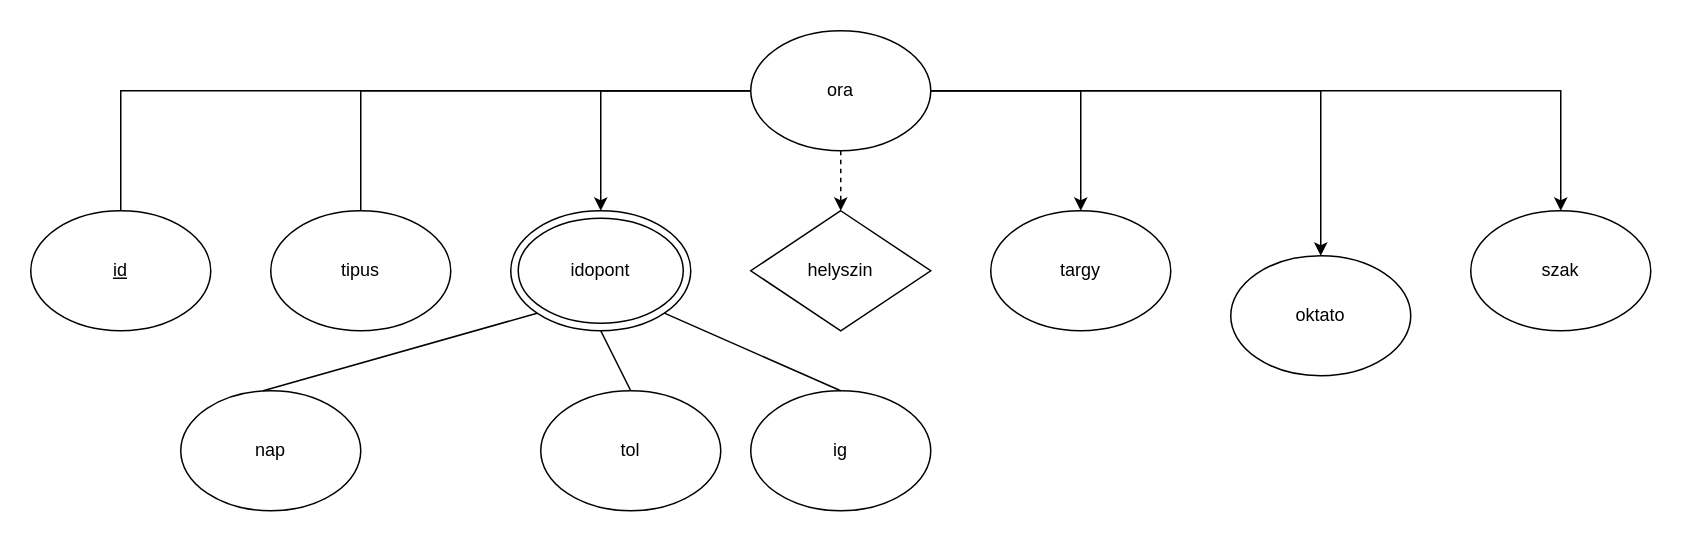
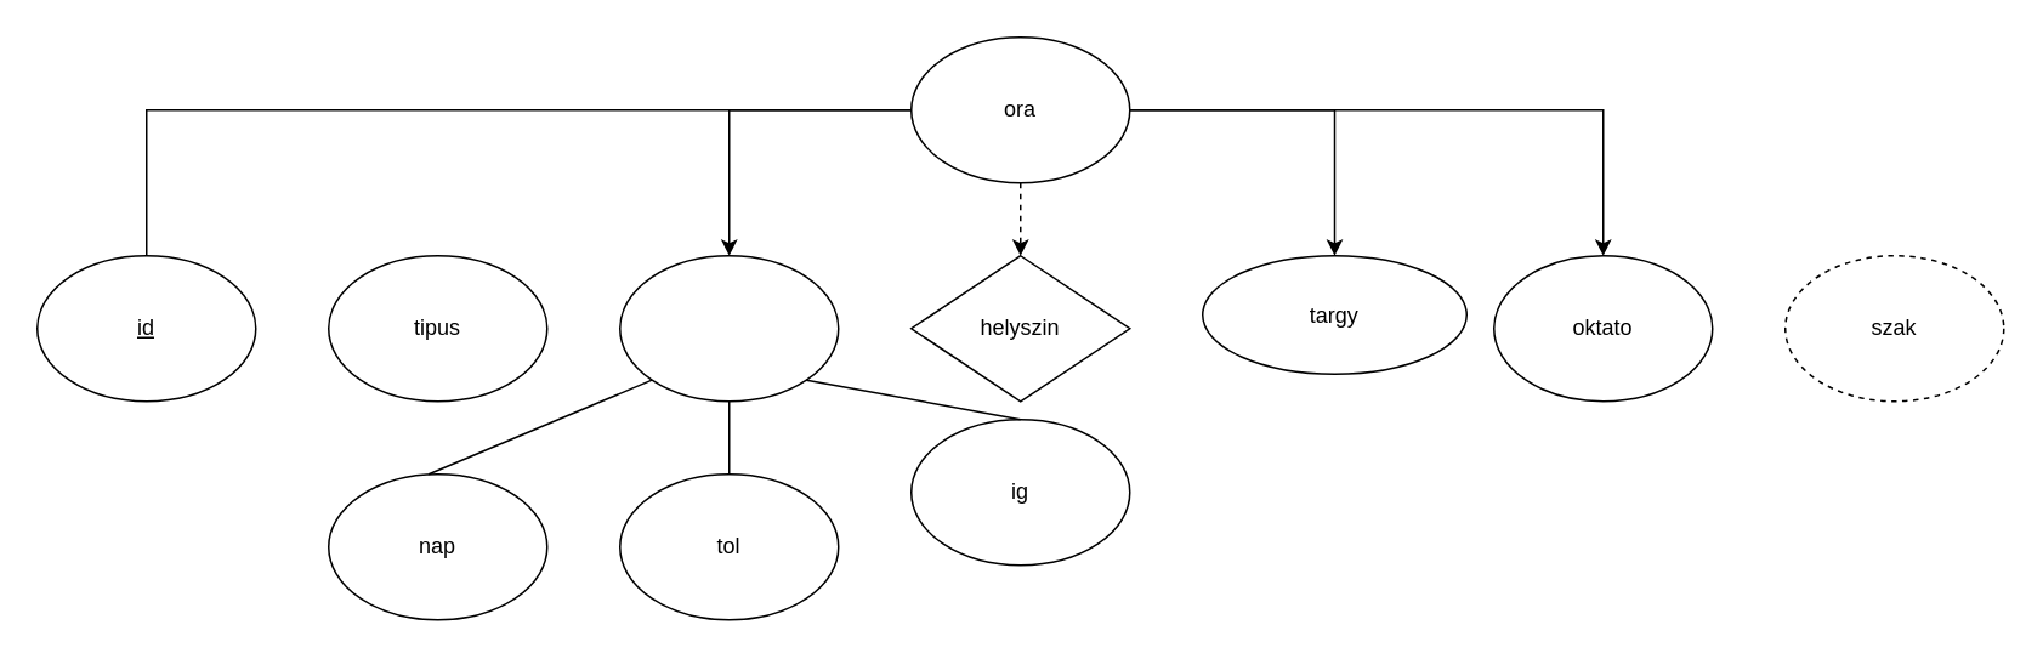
  <mxCell id="0" />
  <mxCell id="1" parent="0" />
  <mxCell id="2" style="edgeStyle=orthogonalEdgeStyle;rounded=0;orthogonalLoop=1;jettySize=auto;html=1;exitX=0;exitY=0.5;exitDx=0;exitDy=0;entryX=0.5;entryY=0;entryDx=0;entryDy=0;" edge="1" parent="1" source="7" target="8"><mxGeometry relative="1" as="geometry" /></mxCell>
  <mxCell id="3" style="edgeStyle=orthogonalEdgeStyle;rounded=0;orthogonalLoop=1;jettySize=auto;html=1;exitX=0.5;exitY=1;exitDx=0;exitDy=0;entryX=0.5;entryY=0;entryDx=0;entryDy=0;dashed=1;" edge="1" parent="1" source="7" target="9"><mxGeometry relative="1" as="geometry" /></mxCell>
  <mxCell id="4" style="edgeStyle=orthogonalEdgeStyle;rounded=0;orthogonalLoop=1;jettySize=auto;html=1;exitX=1;exitY=0.5;exitDx=0;exitDy=0;entryX=0.5;entryY=0;entryDx=0;entryDy=0;" edge="1" parent="1" source="7" target="12"><mxGeometry relative="1" as="geometry" /></mxCell>
  <mxCell id="5" style="edgeStyle=orthogonalEdgeStyle;rounded=0;orthogonalLoop=1;jettySize=auto;html=1;exitX=1;exitY=0.5;exitDx=0;exitDy=0;entryX=0.5;entryY=0;entryDx=0;entryDy=0;" edge="1" parent="1" source="7" target="11"><mxGeometry relative="1" as="geometry" /></mxCell>
- <mxCell id="6" style="edgeStyle=orthogonalEdgeStyle;rounded=0;orthogonalLoop=1;jettySize=auto;html=1;exitX=1;exitY=0.5;exitDx=0;exitDy=0;entryX=0.5;entryY=0;entryDx=0;entryDy=0;" edge="1" parent="1" source="7" target="10"><mxGeometry relative="1" as="geometry" /></mxCell>
  <mxCell id="7" value="ora" style="ellipse;whiteSpace=wrap;html=1;" vertex="1" parent="1"><mxGeometry x="500" y="20" width="120" height="80" as="geometry" /></mxCell>
  <mxCell id="8" value="" style="ellipse;whiteSpace=wrap;html=1;" vertex="1" parent="1"><mxGeometry x="340" y="140" width="120" height="80" as="geometry" /></mxCell>
  <mxCell id="9" value="helyszin" style="rhombus;whiteSpace=wrap;html=1;" vertex="1" parent="1"><mxGeometry x="500" y="140" width="120" height="80" as="geometry" /></mxCell>
- <mxCell id="10" value="szak" style="ellipse;whiteSpace=wrap;html=1;" vertex="1" parent="1"><mxGeometry x="980" y="140" width="120" height="80" as="geometry" /></mxCell>
- <mxCell id="11" value="oktato" style="ellipse;whiteSpace=wrap;html=1;" vertex="1" parent="1"><mxGeometry x="820" y="170" width="120" height="80" as="geometry" /></mxCell>
- <mxCell id="12" value="targy" style="ellipse;whiteSpace=wrap;html=1;" vertex="1" parent="1"><mxGeometry x="660" y="140" width="120" height="80" as="geometry" /></mxCell>
- <mxCell id="13" value="idopont" style="ellipse;whiteSpace=wrap;html=1;" vertex="1" parent="1"><mxGeometry x="345" y="145" width="110" height="70" as="geometry" /></mxCell>
- <mxCell id="14" value="nap" style="ellipse;whiteSpace=wrap;html=1;" vertex="1" parent="1"><mxGeometry x="120" y="260" width="120" height="80" as="geometry" /></mxCell>
- <mxCell id="15" value="tol" style="ellipse;whiteSpace=wrap;html=1;" vertex="1" parent="1"><mxGeometry x="360" y="260" width="120" height="80" as="geometry" /></mxCell>
- <mxCell id="16" value="ig" style="ellipse;whiteSpace=wrap;html=1;" vertex="1" parent="1"><mxGeometry x="500" y="260" width="120" height="80" as="geometry" /></mxCell>
+ <mxCell id="10" value="szak" style="ellipse;whiteSpace=wrap;html=1;dashed=1;" vertex="1" parent="1"><mxGeometry x="980" y="140" width="120" height="80" as="geometry" /></mxCell>
+ <mxCell id="11" value="oktato" style="ellipse;whiteSpace=wrap;html=1;" vertex="1" parent="1"><mxGeometry x="820" y="140" width="120" height="80" as="geometry" /></mxCell>
+ <mxCell id="12" value="targy" style="ellipse;whiteSpace=wrap;html=1;" vertex="1" parent="1"><mxGeometry x="660" y="140" width="145" height="65" as="geometry" /></mxCell>
+ <mxCell id="14" value="nap" style="ellipse;whiteSpace=wrap;html=1;" vertex="1" parent="1"><mxGeometry x="180" y="260" width="120" height="80" as="geometry" /></mxCell>
+ <mxCell id="15" value="tol" style="ellipse;whiteSpace=wrap;html=1;" vertex="1" parent="1"><mxGeometry x="340" y="260" width="120" height="80" as="geometry" /></mxCell>
+ <mxCell id="16" value="ig" style="ellipse;whiteSpace=wrap;html=1;" vertex="1" parent="1"><mxGeometry x="500" y="230" width="120" height="80" as="geometry" /></mxCell>
  <mxCell id="17" value="" style="endArrow=none;html=1;rounded=0;entryX=0.5;entryY=1;entryDx=0;entryDy=0;exitX=0.5;exitY=0;exitDx=0;exitDy=0;" edge="1" parent="1" source="15" target="8"><mxGeometry width="50" height="50" relative="1" as="geometry"><mxPoint x="360" y="270" as="sourcePoint" /><mxPoint x="400" y="240" as="targetPoint" /></mxGeometry></mxCell>
  <mxCell id="18" value="" style="endArrow=none;html=1;rounded=0;exitX=0.458;exitY=0;exitDx=0;exitDy=0;exitPerimeter=0;entryX=0;entryY=1;entryDx=0;entryDy=0;" edge="1" parent="1" source="14" target="8"><mxGeometry width="50" height="50" relative="1" as="geometry"><mxPoint x="235" y="360" as="sourcePoint" /><mxPoint x="285" y="310" as="targetPoint" /><Array as="points" /></mxGeometry></mxCell>
  <mxCell id="19" value="" style="endArrow=none;html=1;rounded=0;exitX=0.5;exitY=0;exitDx=0;exitDy=0;entryX=1;entryY=1;entryDx=0;entryDy=0;" edge="1" parent="1" source="16" target="8"><mxGeometry width="50" height="50" relative="1" as="geometry"><mxPoint x="397.93" y="402" as="sourcePoint" /><mxPoint x="520.93" y="230" as="targetPoint" /><Array as="points" /></mxGeometry></mxCell>
  <mxCell id="20" value="tipus" style="ellipse;whiteSpace=wrap;html=1;" vertex="1" parent="1"><mxGeometry x="180" y="140" width="120" height="80" as="geometry" /></mxCell>
  <mxCell id="21" value="&lt;u&gt;id&lt;/u&gt;" style="ellipse;whiteSpace=wrap;html=1;" vertex="1" parent="1"><mxGeometry x="20" y="140" width="120" height="80" as="geometry" /></mxCell>
- <mxCell id="22" value="" style="endArrow=none;html=1;rounded=0;entryX=0;entryY=0.5;entryDx=0;entryDy=0;exitX=0.5;exitY=0;exitDx=0;exitDy=0;" edge="1" parent="1" source="20" target="7"><mxGeometry width="50" height="50" relative="1" as="geometry"><mxPoint x="230" y="140" as="sourcePoint" /><mxPoint x="280" y="90" as="targetPoint" /><Array as="points"><mxPoint x="240" y="60" /></Array></mxGeometry></mxCell>
  <mxCell id="23" value="" style="endArrow=none;html=1;rounded=0;exitX=0.5;exitY=0;exitDx=0;exitDy=0;" edge="1" parent="1"><mxGeometry width="50" height="50" relative="1" as="geometry"><mxPoint x="80" y="140" as="sourcePoint" /><mxPoint x="500" y="60" as="targetPoint" /><Array as="points"><mxPoint x="80" y="60" /></Array></mxGeometry></mxCell>
